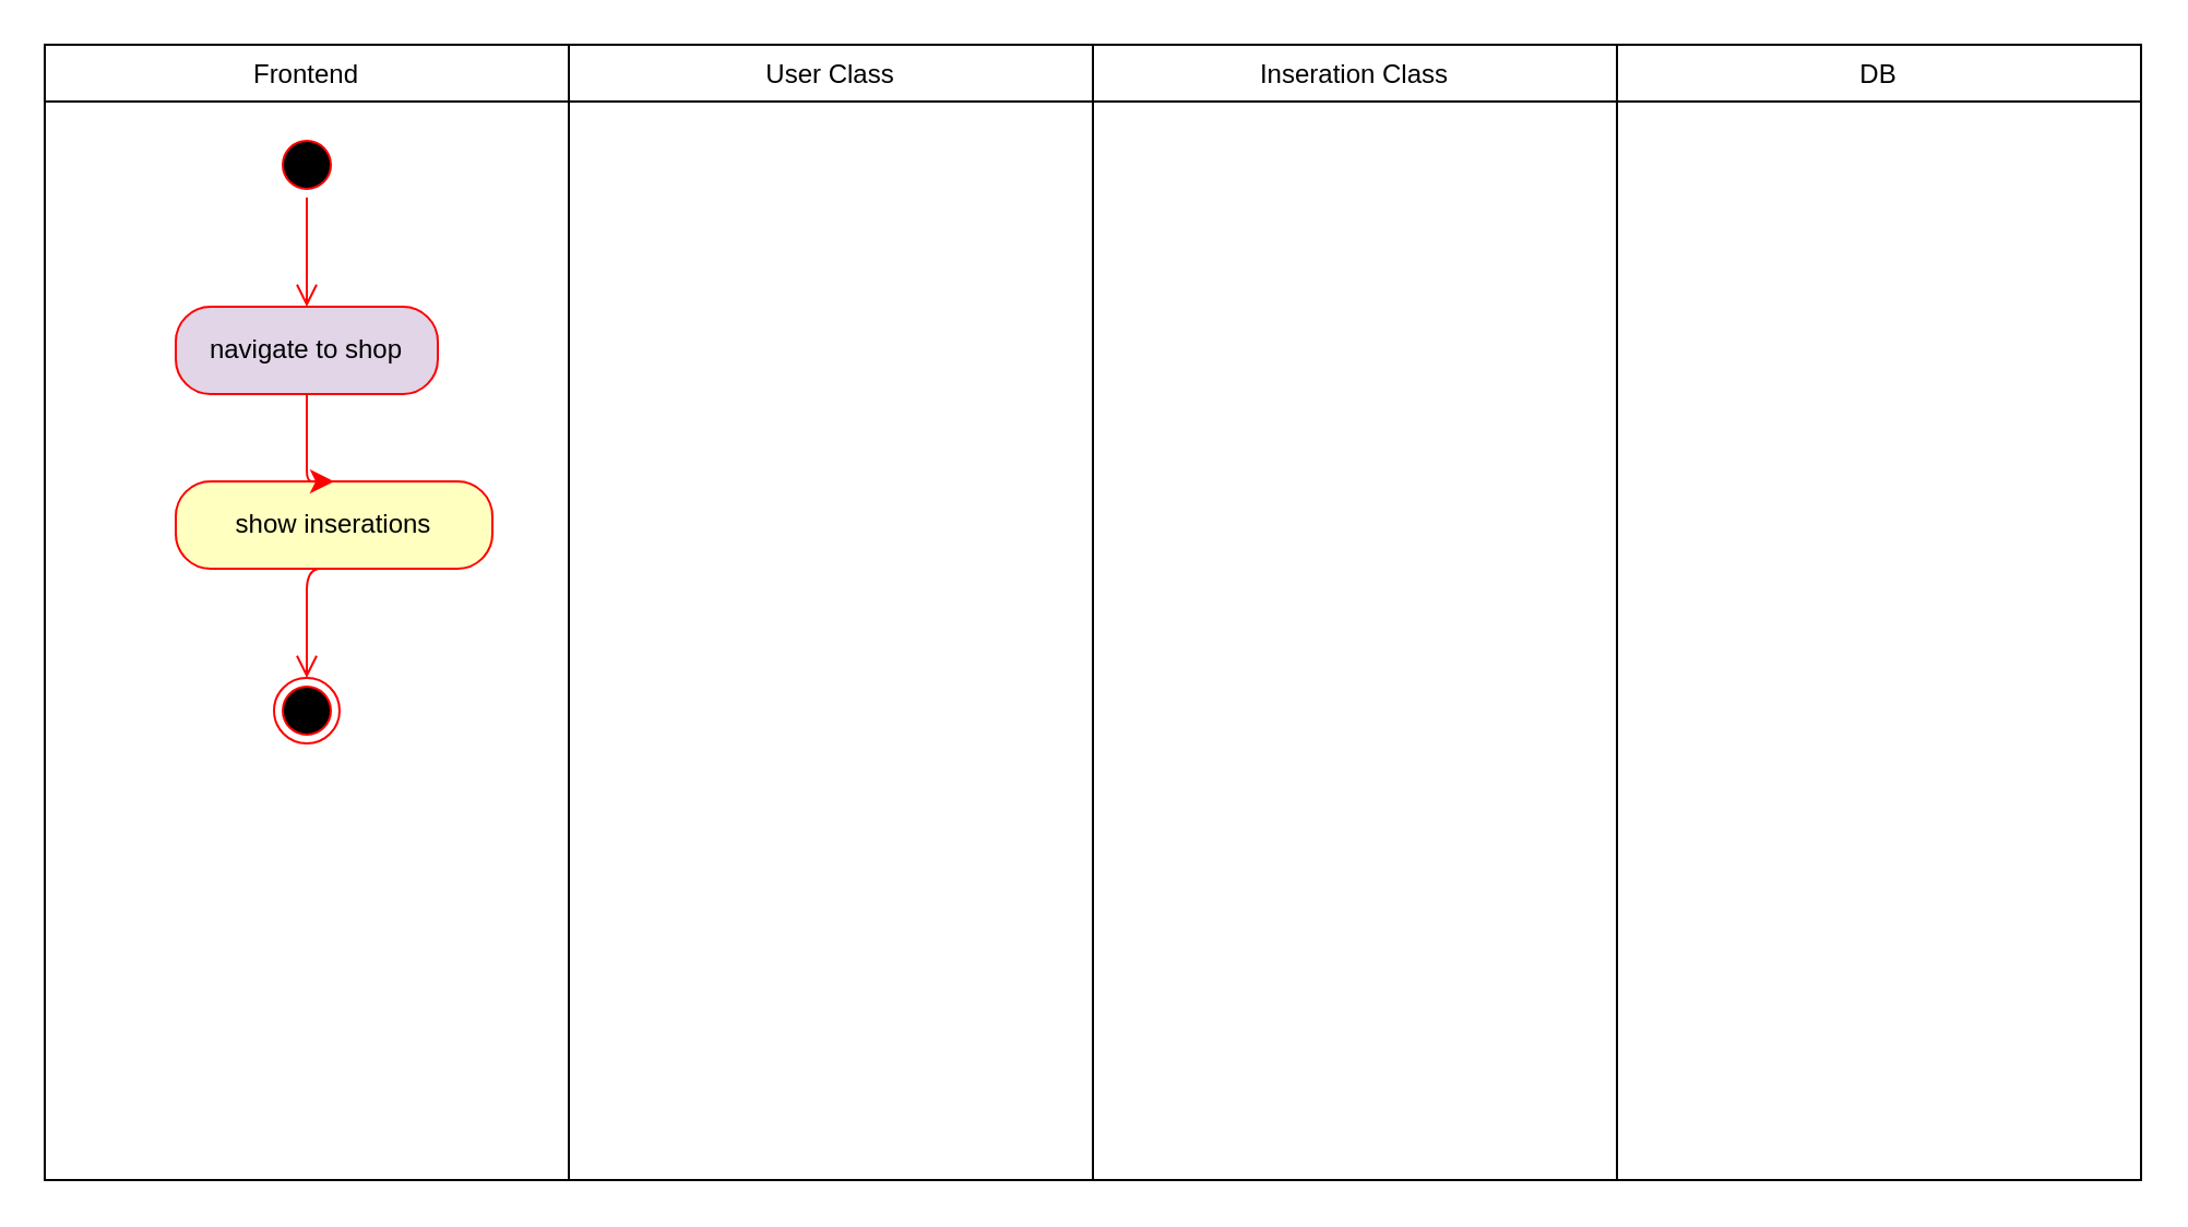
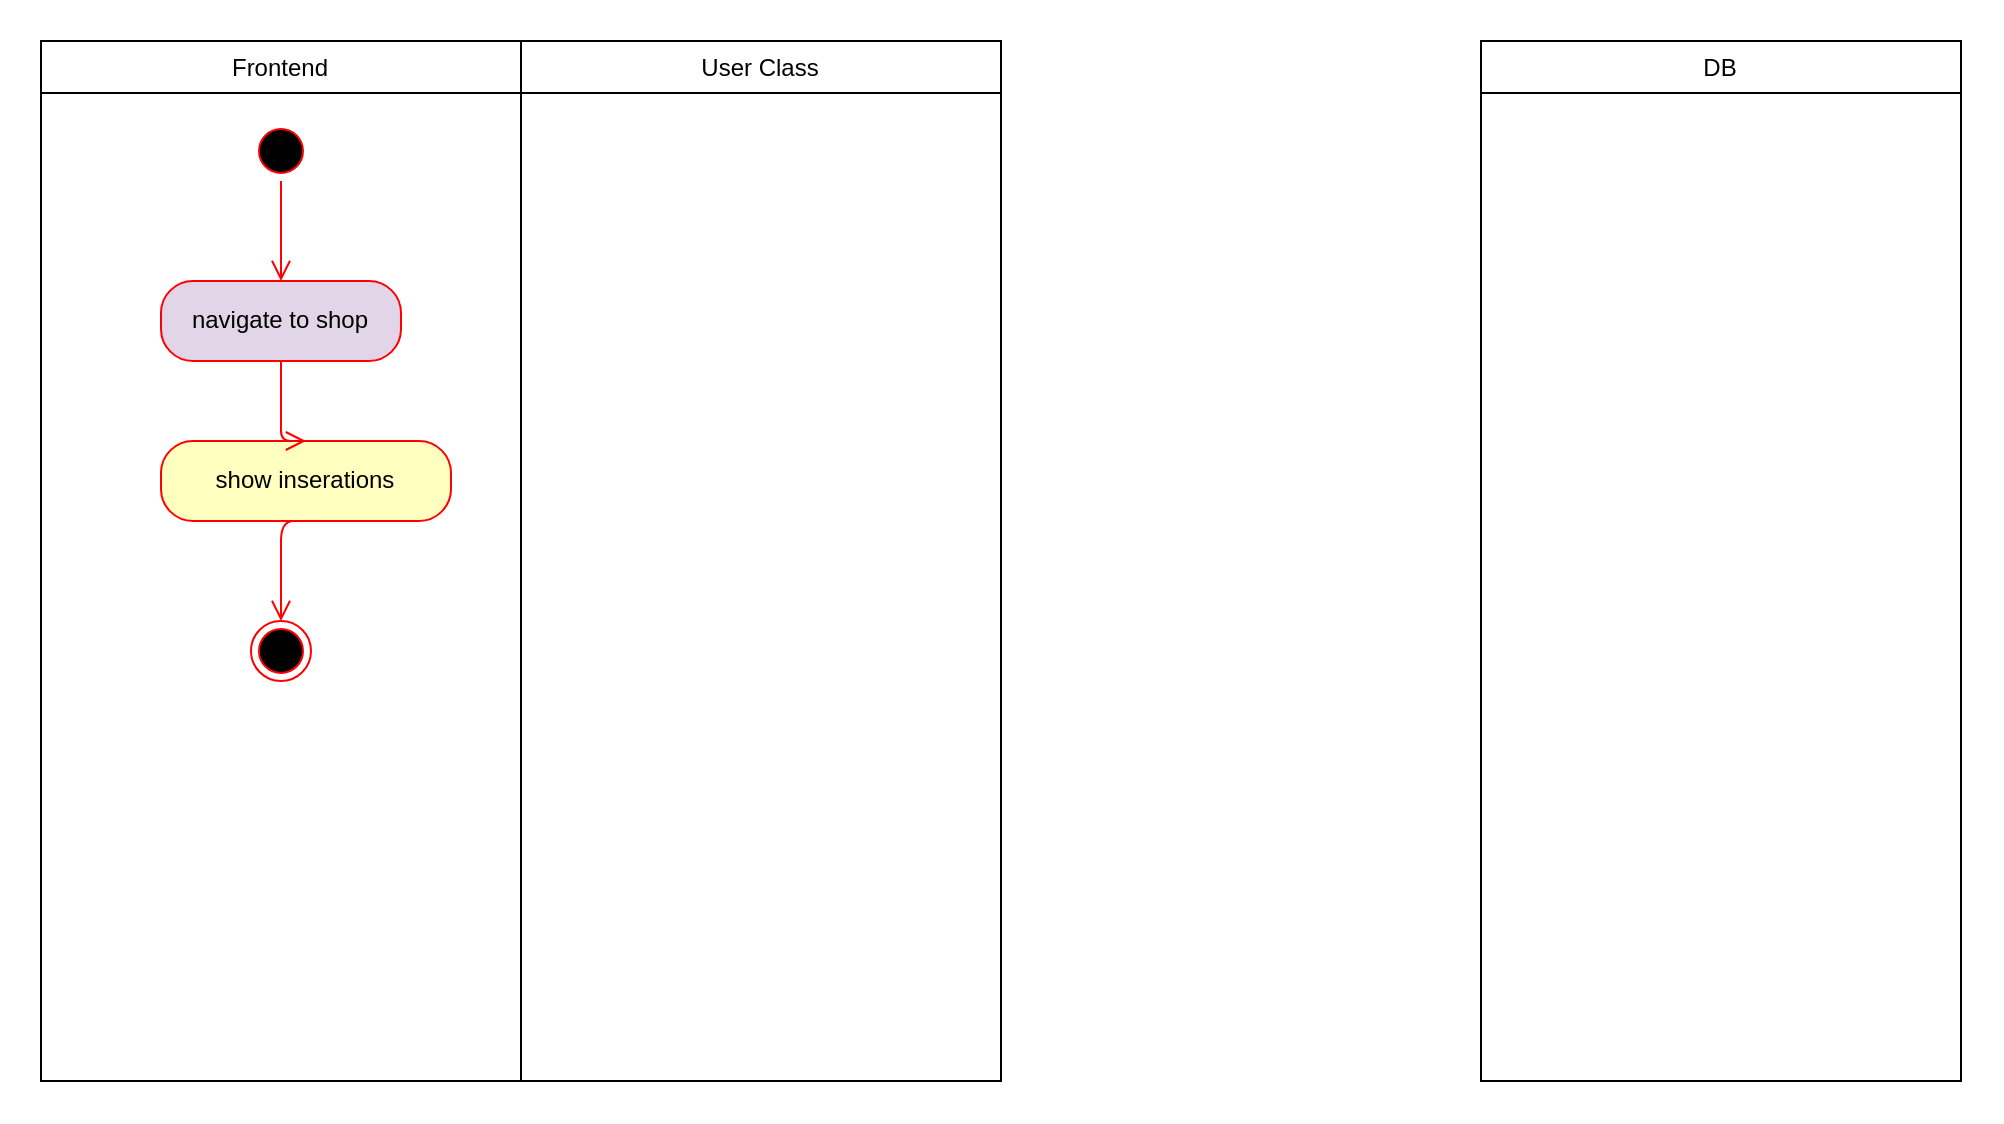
  <mxCell id="0" />
  <mxCell id="1" parent="0" />
  <mxCell id="2" value="Frontend" style="swimlane;fontStyle=0;childLayout=stackLayout;horizontal=1;startSize=26;fillColor=none;horizontalStack=0;resizeParent=1;resizeParentMax=0;resizeLast=0;collapsible=1;marginBottom=0;" parent="1" vertex="1"><mxGeometry x="20" y="20" width="240" height="520" as="geometry"><mxRectangle x="40" y="40" width="80" height="26" as="alternateBounds" /></mxGeometry></mxCell>
  <mxCell id="3" value="" style="ellipse;html=1;shape=startState;fillColor=#000000;strokeColor=#ff0000;" parent="1" vertex="1"><mxGeometry x="125" y="60" width="30" height="30" as="geometry" /></mxCell>
  <mxCell id="4" value="navigate to shop" style="rounded=1;whiteSpace=wrap;html=1;arcSize=40;fontColor=#000000;fillColor=#e1d5e7;strokeColor=#ff0000;" parent="1" vertex="1"><mxGeometry x="80" y="140" width="120" height="40" as="geometry" /></mxCell>
  <mxCell id="5" value="User Class" style="swimlane;fontStyle=0;childLayout=stackLayout;horizontal=1;startSize=26;fillColor=none;horizontalStack=0;resizeParent=1;resizeParentMax=0;resizeLast=0;collapsible=1;marginBottom=0;" parent="1" vertex="1"><mxGeometry x="260" y="20" width="240" height="520" as="geometry"><mxRectangle x="280" y="40" width="90" height="26" as="alternateBounds" /></mxGeometry></mxCell>
- <mxCell id="6" value="Inseration Class" style="swimlane;fontStyle=0;childLayout=stackLayout;horizontal=1;startSize=26;fillColor=none;horizontalStack=0;resizeParent=1;resizeParentMax=0;resizeLast=0;collapsible=1;marginBottom=0;" parent="1" vertex="1"><mxGeometry x="500" y="20" width="240" height="520" as="geometry"><mxRectangle x="520" y="40" width="50" height="26" as="alternateBounds" /></mxGeometry></mxCell>
  <mxCell id="7" value="DB" style="swimlane;fontStyle=0;childLayout=stackLayout;horizontal=1;startSize=26;fillColor=none;horizontalStack=0;resizeParent=1;resizeParentMax=0;resizeLast=0;collapsible=1;marginBottom=0;" parent="1" vertex="1"><mxGeometry x="740" y="20" width="240" height="520" as="geometry"><mxRectangle x="760" y="40" width="50" height="26" as="alternateBounds" /></mxGeometry></mxCell>
  <mxCell id="8" value="" style="ellipse;html=1;shape=endState;fillColor=#000000;strokeColor=#ff0000;" parent="1" vertex="1"><mxGeometry x="125" y="310" width="30" height="30" as="geometry" /></mxCell>
  <mxCell id="9" value="" style="edgeStyle=orthogonalEdgeStyle;html=1;verticalAlign=bottom;endArrow=open;endSize=8;strokeColor=#ff0000;exitX=0.5;exitY=1;exitDx=0;exitDy=0;entryX=0.5;entryY=0;entryDx=0;entryDy=0;" parent="1" edge="1" target="4" source="3"><mxGeometry relative="1" as="geometry"><mxPoint x="139.81" y="400" as="targetPoint" /><mxPoint x="139.81" y="340" as="sourcePoint" /><Array as="points" /></mxGeometry></mxCell>
  <mxCell id="10" value="show inserations" style="rounded=1;whiteSpace=wrap;html=1;arcSize=40;fontColor=#000000;fillColor=#ffffc0;strokeColor=#ff0000;" parent="1" vertex="1"><mxGeometry x="80" y="220" width="145" height="40" as="geometry" /></mxCell>
  <mxCell id="11" value="" style="edgeStyle=orthogonalEdgeStyle;html=1;verticalAlign=bottom;endArrow=open;endSize=8;strokeColor=#ff0000;exitX=0.5;exitY=1;exitDx=0;exitDy=0;entryX=0.5;entryY=0;entryDx=0;entryDy=0;" parent="1" source="10" target="8" edge="1"><mxGeometry relative="1" as="geometry"><mxPoint x="149.81" y="230" as="targetPoint" /><mxPoint x="149.81" y="170" as="sourcePoint" /><Array as="points"><mxPoint x="140" y="290" /><mxPoint x="140" y="290" /></Array></mxGeometry></mxCell>
- <mxCell id="12" value="" style="edgeStyle=orthogonalEdgeStyle;html=1;verticalAlign=bottom;endArrow=classic;endSize=8;strokeColor=#ff0000;exitX=0.5;exitY=1;exitDx=0;exitDy=0;entryX=0.5;entryY=0;entryDx=0;entryDy=0;" edge="1" parent="1" source="4" target="10"><mxGeometry relative="1" as="geometry"><mxPoint x="150" y="320" as="targetPoint" /><mxPoint x="150" y="270" as="sourcePoint" /><Array as="points"><mxPoint x="140" y="200" /><mxPoint x="140" y="200" /></Array></mxGeometry></mxCell>
+ <mxCell id="12" value="" style="edgeStyle=orthogonalEdgeStyle;html=1;verticalAlign=bottom;endArrow=open;endSize=8;strokeColor=#ff0000;exitX=0.5;exitY=1;exitDx=0;exitDy=0;entryX=0.5;entryY=0;entryDx=0;entryDy=0;" edge="1" parent="1" source="4" target="10"><mxGeometry relative="1" as="geometry"><mxPoint x="150" y="320" as="targetPoint" /><mxPoint x="150" y="270" as="sourcePoint" /><Array as="points"><mxPoint x="140" y="200" /><mxPoint x="140" y="200" /></Array></mxGeometry></mxCell>
